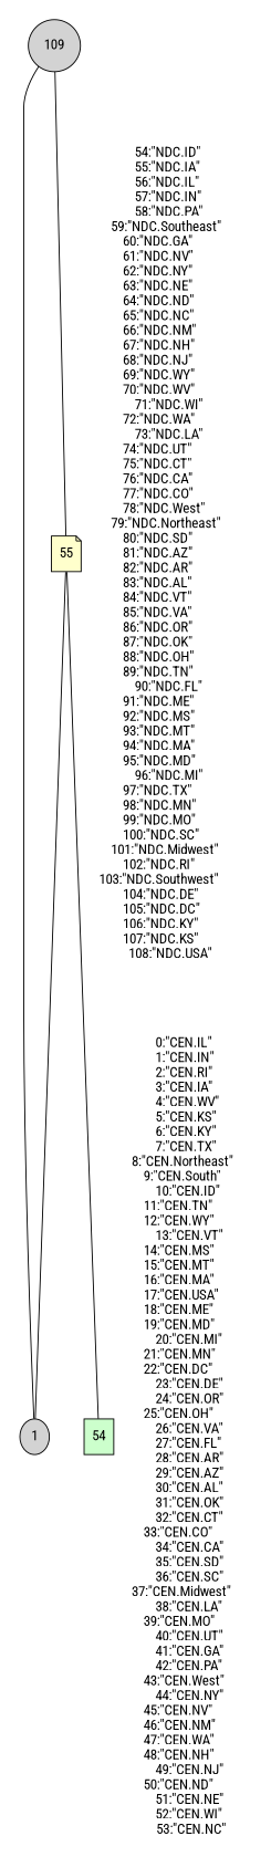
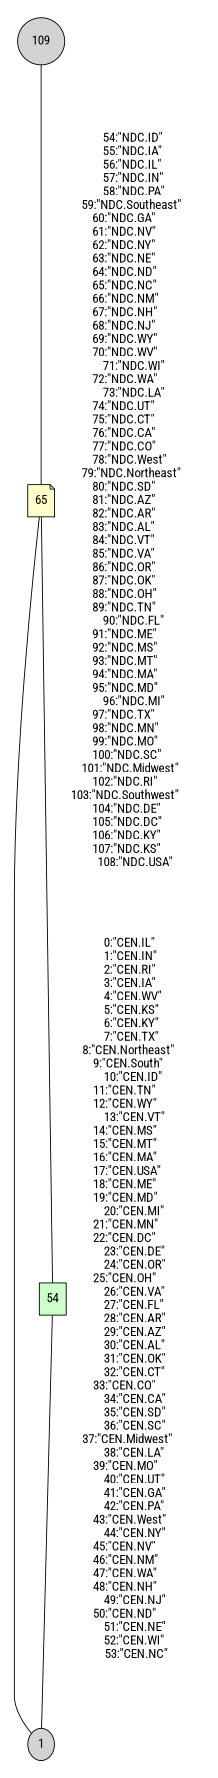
  digraph {
    fontname="Roboto Condensed"
    node [fontname="Roboto Condensed" style=filled]
    edge [dir=none fontname="Roboto Condensed" labeldistance=1.5 minlen=2]
    n1 [label=1 width=.25]
    n2 [fillcolor="#CCFFCC" label=54 shape=box width=.25]
-   n3 [fillcolor="#FFFFCC" label=55 shape=note width=.25]
+   n3 [fillcolor="#FFFFCC" label=65 shape=note width=.25]
    n4 [label=109 shape=circle width=.25]
    subgraph cluster_1 {
      color=transparent
      style=filled
      n1
    }
    subgraph cluster_2 {
      color=transparent
      style=filled
      n2
    }
    subgraph cluster_3 {
      color=transparent
      style=filled
      n3
    }
    subgraph cluster_4 {
      color=transparent
      style=filled
      n4
    }
-   n4 -> n1
+   n2 -> n1
    n2 -> n2 [color=transparent label="0:\"CEN.IL\"	\n1:\"CEN.IN\"	\n2:\"CEN.RI\"	\n3:\"CEN.IA\"	\n4:\"CEN.WV\"	\n5:\"CEN.KS\"	\n6:\"CEN.KY\"	\n7:\"CEN.TX\"	\n8:\"CEN.Northeast\"	\n9:\"CEN.South\"	\n10:\"CEN.ID\"	\n11:\"CEN.TN\"	\n12:\"CEN.WY\"	\n13:\"CEN.VT\"	\n14:\"CEN.MS\"	\n15:\"CEN.MT\"	\n16:\"CEN.MA\"	\n17:\"CEN.USA\"	\n18:\"CEN.ME\"	\n19:\"CEN.MD\"	\n20:\"CEN.MI\"	\n21:\"CEN.MN\"	\n22:\"CEN.DC\"	\n23:\"CEN.DE\"	\n24:\"CEN.OR\"	\n25:\"CEN.OH\"	\n26:\"CEN.VA\"	\n27:\"CEN.FL\"	\n28:\"CEN.AR\"	\n29:\"CEN.AZ\"	\n30:\"CEN.AL\"	\n31:\"CEN.OK\"	\n32:\"CEN.CT\"	\n33:\"CEN.CO\"	\n34:\"CEN.CA\"	\n35:\"CEN.SD\"	\n36:\"CEN.SC\"	\n37:\"CEN.Midwest\"	\n38:\"CEN.LA\"	\n39:\"CEN.MO\"	\n40:\"CEN.UT\"	\n41:\"CEN.GA\"	\n42:\"CEN.PA\"	\n43:\"CEN.West\"	\n44:\"CEN.NY\"	\n45:\"CEN.NV\"	\n46:\"CEN.NM\"	\n47:\"CEN.WA\"	\n48:\"CEN.NH\"	\n49:\"CEN.NJ\"	\n50:\"CEN.ND\"	\n51:\"CEN.NE\"	\n52:\"CEN.WI\"	\n53:\"CEN.NC\"" labelangle=270]
    n3 -> n1
    n3 -> n2
    n3 -> n3 [color=transparent label="54:\"NDC.ID\"	\n55:\"NDC.IA\"	\n56:\"NDC.IL\"	\n57:\"NDC.IN\"	\n58:\"NDC.PA\"	\n59:\"NDC.Southeast\"	\n60:\"NDC.GA\"	\n61:\"NDC.NV\"	\n62:\"NDC.NY\"	\n63:\"NDC.NE\"	\n64:\"NDC.ND\"	\n65:\"NDC.NC\"	\n66:\"NDC.NM\"	\n67:\"NDC.NH\"	\n68:\"NDC.NJ\"	\n69:\"NDC.WY\"	\n70:\"NDC.WV\"	\n71:\"NDC.WI\"	\n72:\"NDC.WA\"	\n73:\"NDC.LA\"	\n74:\"NDC.UT\"	\n75:\"NDC.CT\"	\n76:\"NDC.CA\"	\n77:\"NDC.CO\"	\n78:\"NDC.West\"	\n79:\"NDC.Northeast\"	\n80:\"NDC.SD\"	\n81:\"NDC.AZ\"	\n82:\"NDC.AR\"	\n83:\"NDC.AL\"	\n84:\"NDC.VT\"	\n85:\"NDC.VA\"	\n86:\"NDC.OR\"	\n87:\"NDC.OK\"	\n88:\"NDC.OH\"	\n89:\"NDC.TN\"	\n90:\"NDC.FL\"	\n91:\"NDC.ME\"	\n92:\"NDC.MS\"	\n93:\"NDC.MT\"	\n94:\"NDC.MA\"	\n95:\"NDC.MD\"	\n96:\"NDC.MI\"	\n97:\"NDC.TX\"	\n98:\"NDC.MN\"	\n99:\"NDC.MO\"	\n100:\"NDC.SC\"	\n101:\"NDC.Midwest\"	\n102:\"NDC.RI\"	\n103:\"NDC.Southwest\"	\n104:\"NDC.DE\"	\n105:\"NDC.DC\"	\n106:\"NDC.KY\"	\n107:\"NDC.KS\"	\n108:\"NDC.USA\"" labelangle=270]
    n4 -> n3
  }
